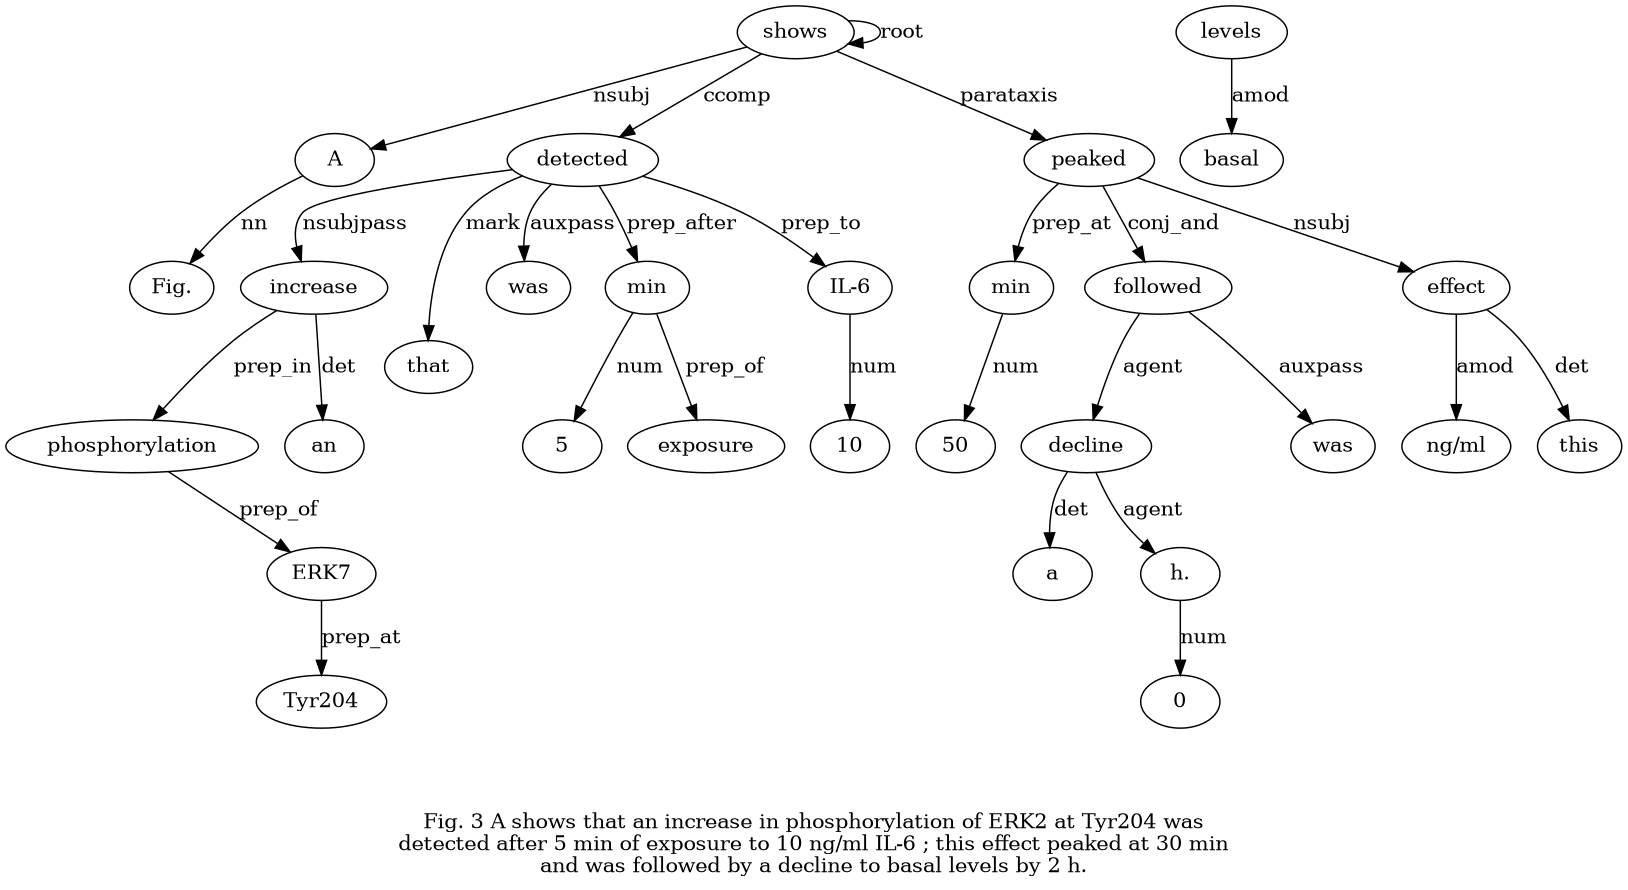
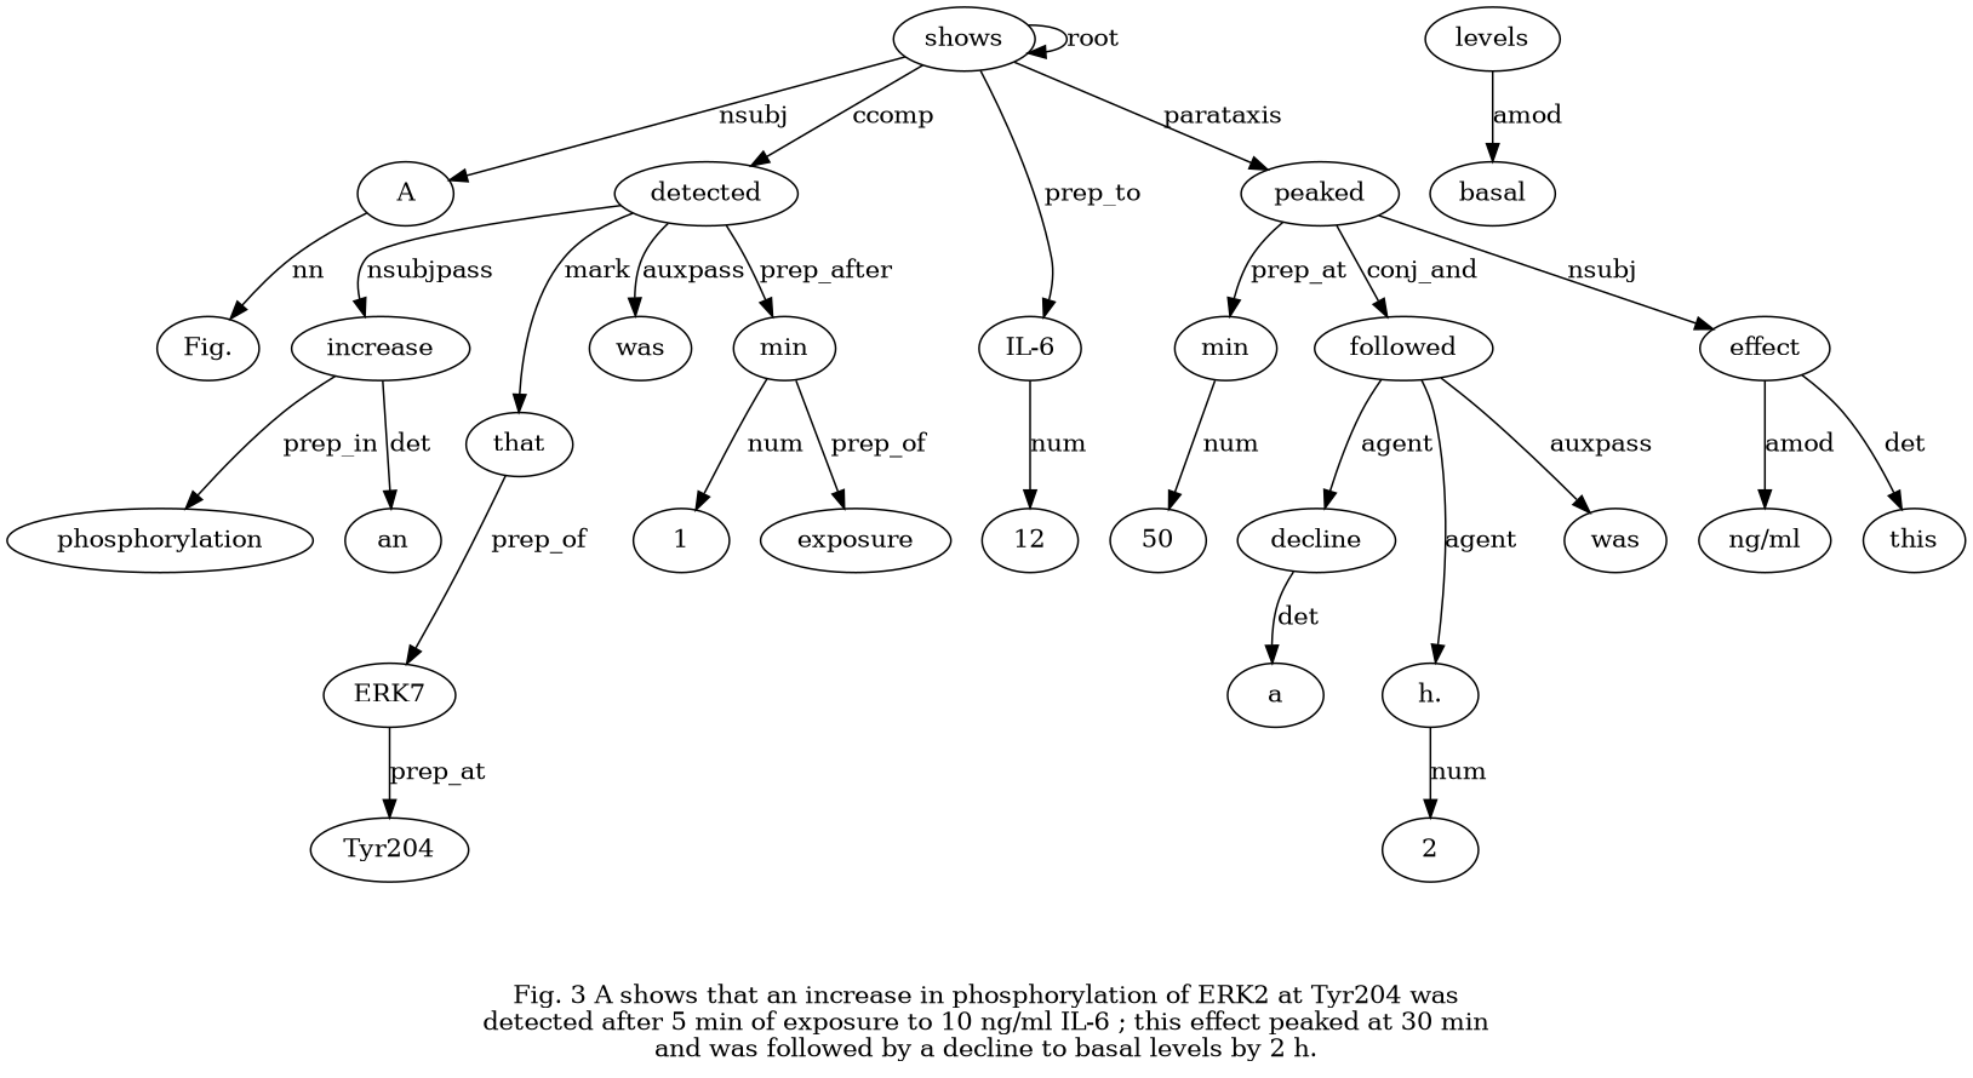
  digraph {
    label="Fig. 3 A shows that an increase in phosphorylation of ERK2 at Tyr204 was\ndetected after 5 min of exposure to 10 ng/ml IL-6 ; this effect peaked at 30 min\nand was followed by a decline to basal levels by 2 h."
    node [fillcolor=white style=filled]
    n1 [label=A]
    n2 [label="Fig."]
    n3 [label=shows]
    n4 [label=detected]
    n5 [label=peaked]
    n6 [label=that]
    n7 [label=increase]
    n8 [label=was]
    n9 [label=min]
    n10 [label="IL-6"]
    n11 [label=effect]
    n12 [label=min]
    n13 [label=followed]
    n14 [label=an]
    n15 [label=phosphorylation]
-   n16 [label=5]
+   n16 [label=1]
    n17 [label=exposure]
-   n18 [label=10]
+   n18 [label=12]
    n19 [label=ERK7]
    n20 [label=Tyr204]
    n21 [label="ng/ml"]
    n22 [label=this]
    n23 [label=50]
    n24 [label=was]
    n25 [label=decline]
    n26 [label="h."]
    n27 [label=a]
    n28 [label=levels]
    n29 [label=basal]
-   n30 [label=0]
+   n30 [label=2]
    n1 -> n2 [label=nn]
    n3 -> n1 [label=nsubj]
    n3 -> n3 [label=root]
    n3 -> n4 [label=ccomp]
    n3 -> n5 [label=parataxis]
    n4 -> n6 [label=mark]
    n4 -> n7 [label=nsubjpass]
    n4 -> n8 [label=auxpass]
    n4 -> n9 [label=prep_after]
-   n4 -> n10 [label=prep_to]
+   n3 -> n10 [label=prep_to]
    n5 -> n11 [label=nsubj]
    n5 -> n12 [label=prep_at]
    n5 -> n13 [label=conj_and]
    n7 -> n14 [label=det]
    n7 -> n15 [label=prep_in]
    n9 -> n16 [label=num]
    n9 -> n17 [label=prep_of]
    n10 -> n18 [label=num]
    n11 -> n21 [label=amod]
    n11 -> n22 [label=det]
    n12 -> n23 [label=num]
    n13 -> n24 [label=auxpass]
    n13 -> n25 [label=agent]
-   n25 -> n26 [label=agent]
-   n15 -> n19 [label=prep_of]
+   n13 -> n26 [label=agent]
+   n6 -> n19 [label=prep_of]
    n19 -> n20 [label=prep_at]
    n25 -> n27 [label=det]
    n26 -> n30 [label=num]
    n28 -> n29 [label=amod]
  }
